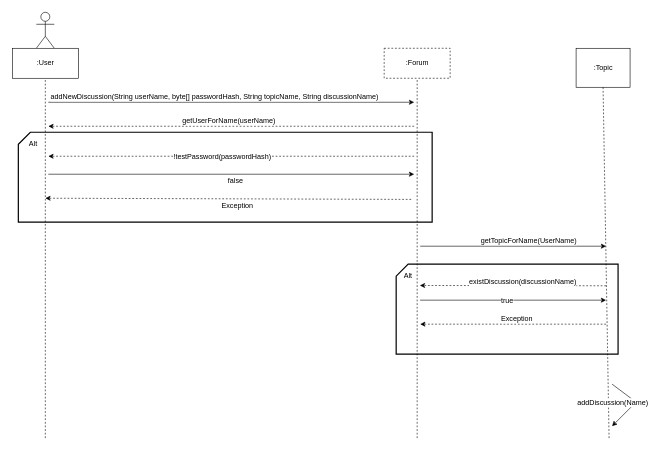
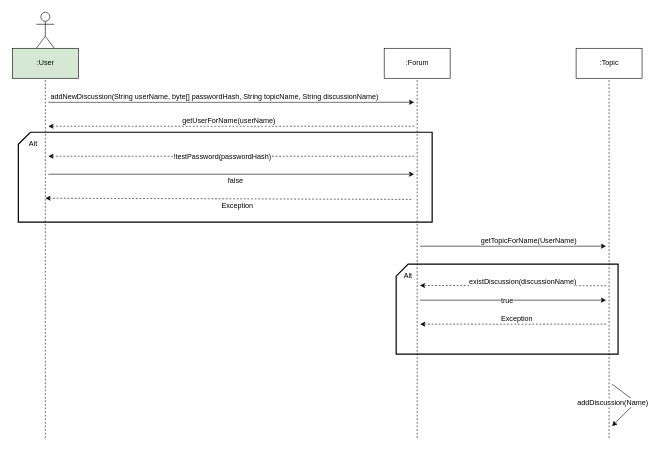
  <mxCell id="0" />
  <mxCell id="1" parent="0" />
  <mxCell id="2" value="" style="verticalLabelPosition=bottom;verticalAlign=top;html=1;strokeWidth=2;shape=card;whiteSpace=wrap;size=20;arcSize=12;fillColor=none;" vertex="1" parent="1"><mxGeometry x="30" y="220" width="690" height="150" as="geometry" /></mxCell>
  <mxCell id="3" value="" style="shape=umlActor;verticalLabelPosition=bottom;labelBackgroundColor=#ffffff;verticalAlign=top;html=1;outlineConnect=0;" vertex="1" parent="1"><mxGeometry x="60" y="20" width="30" height="60" as="geometry" /></mxCell>
- <mxCell id="4" value=":User" style="html=1;" vertex="1" parent="1"><mxGeometry x="20" y="80" width="110" height="50" as="geometry" /></mxCell>
- <mxCell id="5" value=":Forum" style="html=1;dashed=1;" vertex="1" parent="1"><mxGeometry x="640" y="80" width="110" height="50" as="geometry" /></mxCell>
+ <mxCell id="4" value=":User" style="html=1;fillColor=#d5e8d4;" vertex="1" parent="1"><mxGeometry x="20" y="80" width="110" height="50" as="geometry" /></mxCell>
+ <mxCell id="5" value=":Forum" style="html=1;" vertex="1" parent="1"><mxGeometry x="640" y="80" width="110" height="50" as="geometry" /></mxCell>
  <mxCell id="6" value="" style="endArrow=none;dashed=1;html=1;entryX=0.5;entryY=1;entryDx=0;entryDy=0;" edge="1" parent="1" target="4"><mxGeometry width="50" height="50" relative="1" as="geometry"><mxPoint x="75" y="730" as="sourcePoint" /><mxPoint x="70" y="150" as="targetPoint" /></mxGeometry></mxCell>
  <mxCell id="7" value="" style="endArrow=none;dashed=1;html=1;entryX=0.5;entryY=1;entryDx=0;entryDy=0;" edge="1" parent="1" target="5"><mxGeometry width="50" height="50" relative="1" as="geometry"><mxPoint x="695" y="730" as="sourcePoint" /><mxPoint x="720" y="150" as="targetPoint" /></mxGeometry></mxCell>
  <mxCell id="8" value="" style="endArrow=classic;html=1;" edge="1" parent="1"><mxGeometry width="50" height="50" relative="1" as="geometry"><mxPoint x="80" y="170" as="sourcePoint" /><mxPoint x="690" y="170" as="targetPoint" /></mxGeometry></mxCell>
  <mxCell id="9" value="addNewDiscussion(String userName, byte[] passwordHash, String topicName, String discussionName)" style="text;html=1;resizable=0;points=[];align=center;verticalAlign=middle;labelBackgroundColor=#ffffff;" vertex="1" connectable="0" parent="8"><mxGeometry x="0.144" y="6" relative="1" as="geometry"><mxPoint x="-73" y="-4" as="offset" /></mxGeometry></mxCell>
  <mxCell id="10" value="" style="endArrow=classic;html=1;dashed=1;" edge="1" parent="1"><mxGeometry width="50" height="50" relative="1" as="geometry"><mxPoint x="690" y="210" as="sourcePoint" /><mxPoint x="80" y="210" as="targetPoint" /><Array as="points" /></mxGeometry></mxCell>
  <mxCell id="11" value="getUserForName(userName)" style="text;html=1;resizable=0;points=[];align=center;verticalAlign=middle;labelBackgroundColor=#ffffff;" vertex="1" connectable="0" parent="10"><mxGeometry x="-0.259" y="5" relative="1" as="geometry"><mxPoint x="-84" y="-15" as="offset" /></mxGeometry></mxCell>
  <mxCell id="12" value="Alt" style="text;html=1;strokeColor=none;fillColor=none;align=center;verticalAlign=middle;whiteSpace=wrap;rounded=0;" vertex="1" parent="1"><mxGeometry x="35" y="230" width="40" height="20" as="geometry" /></mxCell>
  <mxCell id="13" value="" style="endArrow=classic;html=1;dashed=1;" edge="1" parent="1"><mxGeometry width="50" height="50" relative="1" as="geometry"><mxPoint x="685" y="332" as="sourcePoint" /><mxPoint x="75" y="330" as="targetPoint" /></mxGeometry></mxCell>
  <mxCell id="14" value="Exception" style="text;html=1;resizable=0;points=[];align=center;verticalAlign=middle;labelBackgroundColor=#ffffff;" vertex="1" connectable="0" parent="13"><mxGeometry x="-0.228" y="4" relative="1" as="geometry"><mxPoint x="-55" y="7" as="offset" /></mxGeometry></mxCell>
  <mxCell id="15" value="" style="endArrow=classic;html=1;dashed=1;" edge="1" parent="1"><mxGeometry width="50" height="50" relative="1" as="geometry"><mxPoint x="690" y="260" as="sourcePoint" /><mxPoint x="80" y="260" as="targetPoint" /></mxGeometry></mxCell>
  <mxCell id="16" value="&lt;span&gt;!testPassword(passwordHash)&lt;/span&gt;" style="text;html=1;resizable=0;points=[];align=center;verticalAlign=middle;labelBackgroundColor=#ffffff;" vertex="1" connectable="0" parent="15"><mxGeometry x="0.057" relative="1" as="geometry"><mxPoint x="1" as="offset" /></mxGeometry></mxCell>
  <mxCell id="17" value="" style="endArrow=classic;html=1;" edge="1" parent="1"><mxGeometry width="50" height="50" relative="1" as="geometry"><mxPoint x="80" y="290" as="sourcePoint" /><mxPoint x="690" y="290" as="targetPoint" /></mxGeometry></mxCell>
  <mxCell id="18" value="false" style="text;html=1;resizable=0;points=[];align=center;verticalAlign=middle;labelBackgroundColor=#ffffff;" vertex="1" connectable="0" parent="17"><mxGeometry x="0.264" y="-1" relative="1" as="geometry"><mxPoint x="-75" y="9" as="offset" /></mxGeometry></mxCell>
- <mxCell id="19" value=":Topic" style="html=1;" vertex="1" parent="1"><mxGeometry x="960" y="80" width="90" height="65" as="geometry" /></mxCell>
+ <mxCell id="19" value=":Topic" style="html=1;" vertex="1" parent="1"><mxGeometry x="960" y="80" width="110" height="50" as="geometry" /></mxCell>
  <mxCell id="20" value="" style="endArrow=none;dashed=1;html=1;entryX=0.5;entryY=1;entryDx=0;entryDy=0;" edge="1" parent="1" target="19"><mxGeometry width="50" height="50" relative="1" as="geometry"><mxPoint x="1015" y="730" as="sourcePoint" /><mxPoint x="1040" y="150" as="targetPoint" /></mxGeometry></mxCell>
  <mxCell id="21" value="" style="endArrow=classic;html=1;" edge="1" parent="1"><mxGeometry width="50" height="50" relative="1" as="geometry"><mxPoint x="700" y="410" as="sourcePoint" /><mxPoint x="1010" y="410" as="targetPoint" /></mxGeometry></mxCell>
  <mxCell id="22" value="getTopicForName(UserName)" style="text;html=1;resizable=0;points=[];align=center;verticalAlign=middle;labelBackgroundColor=#ffffff;" vertex="1" connectable="0" parent="21"><mxGeometry x="0.629" y="1" relative="1" as="geometry"><mxPoint x="-72" y="-9" as="offset" /></mxGeometry></mxCell>
  <mxCell id="23" value="" style="verticalLabelPosition=bottom;verticalAlign=top;html=1;strokeWidth=2;shape=card;whiteSpace=wrap;size=20;arcSize=12;fillColor=none;" vertex="1" parent="1"><mxGeometry x="660" y="440" width="370" height="150" as="geometry" /></mxCell>
  <mxCell id="24" value="Alt" style="text;html=1;strokeColor=none;fillColor=none;align=center;verticalAlign=middle;whiteSpace=wrap;rounded=0;" vertex="1" parent="1"><mxGeometry x="660" y="450" width="40" height="20" as="geometry" /></mxCell>
  <mxCell id="25" value="" style="endArrow=classic;html=1;entryX=0.988;entryY=1.275;entryDx=0;entryDy=0;entryPerimeter=0;dashed=1;" edge="1" parent="1" target="24"><mxGeometry width="50" height="50" relative="1" as="geometry"><mxPoint x="1010" y="476" as="sourcePoint" /><mxPoint x="870" y="470" as="targetPoint" /></mxGeometry></mxCell>
  <mxCell id="26" value="existDiscussion(discussionName)" style="text;html=1;resizable=0;points=[];align=center;verticalAlign=middle;labelBackgroundColor=#ffffff;" vertex="1" connectable="0" parent="25"><mxGeometry x="0.397" y="-1" relative="1" as="geometry"><mxPoint x="77" y="-5" as="offset" /></mxGeometry></mxCell>
  <mxCell id="27" value="" style="endArrow=classic;html=1;exitX=0.108;exitY=0.4;exitDx=0;exitDy=0;exitPerimeter=0;entryX=0.946;entryY=0.4;entryDx=0;entryDy=0;entryPerimeter=0;" edge="1" parent="1" source="23" target="23"><mxGeometry width="50" height="50" relative="1" as="geometry"><mxPoint x="820" y="550" as="sourcePoint" /><mxPoint x="870" y="500" as="targetPoint" /></mxGeometry></mxCell>
  <mxCell id="28" value="true" style="text;html=1;resizable=0;points=[];align=center;verticalAlign=middle;labelBackgroundColor=#ffffff;" vertex="1" connectable="0" parent="27"><mxGeometry x="0.59" y="1" relative="1" as="geometry"><mxPoint x="-101" y="1" as="offset" /></mxGeometry></mxCell>
  <mxCell id="29" value="" style="endArrow=classic;html=1;entryX=0.988;entryY=1.275;entryDx=0;entryDy=0;entryPerimeter=0;dashed=1;" edge="1" parent="1"><mxGeometry width="50" height="50" relative="1" as="geometry"><mxPoint x="1010" y="540" as="sourcePoint" /><mxPoint x="700" y="540" as="targetPoint" /></mxGeometry></mxCell>
  <mxCell id="30" value="Exception" style="text;html=1;resizable=0;points=[];align=center;verticalAlign=middle;labelBackgroundColor=#ffffff;" vertex="1" connectable="0" parent="29"><mxGeometry x="0.397" y="-1" relative="1" as="geometry"><mxPoint x="67" y="-9" as="offset" /></mxGeometry></mxCell>
  <mxCell id="31" value="" style="endArrow=classic;html=1;" edge="1" parent="1"><mxGeometry width="50" height="50" relative="1" as="geometry"><mxPoint x="1020" y="640" as="sourcePoint" /><mxPoint x="1020" y="710" as="targetPoint" /><Array as="points"><mxPoint x="1060" y="670" /></Array></mxGeometry></mxCell>
  <mxCell id="32" value="addDiscussion(Name)" style="text;html=1;resizable=0;points=[];align=center;verticalAlign=middle;labelBackgroundColor=#ffffff;" vertex="1" connectable="0" parent="31"><mxGeometry x="-0.084" y="-16" relative="1" as="geometry"><mxPoint x="-29.5" y="-12" as="offset" /></mxGeometry></mxCell>
